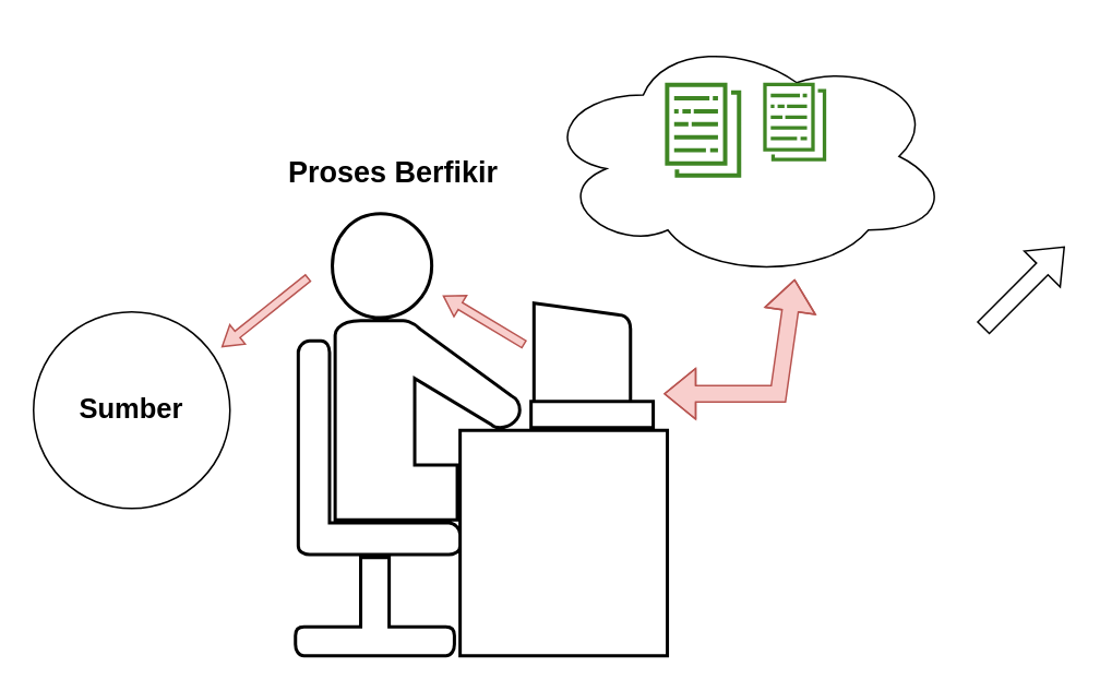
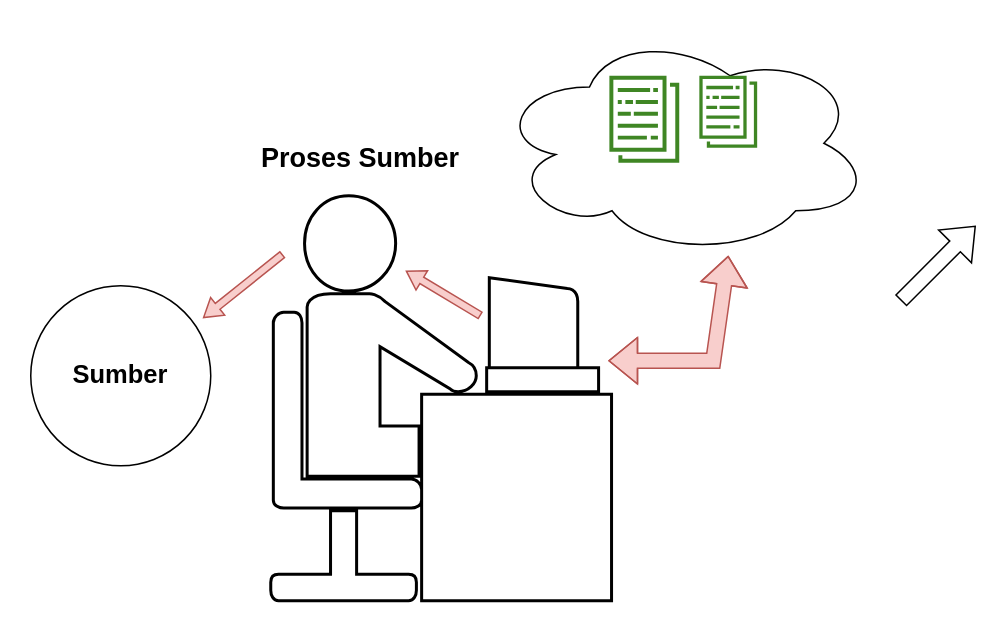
  <mxCell id="0" />
  <mxCell id="1" parent="0" />
  <mxCell id="2" value="" style="shape=mxgraph.cisco.people.androgenous_person;html=1;pointerEvents=1;dashed=0;strokeWidth=2;verticalLabelPosition=bottom;verticalAlign=top;align=center;outlineConnect=0;" vertex="1" parent="1"><mxGeometry x="180" y="130" width="227.2" height="270" as="geometry" /></mxCell>
  <mxCell id="3" value="&lt;b&gt;&lt;font style=&quot;font-size: 17px;&quot;&gt;Sumber&lt;/font&gt;&lt;/b&gt;" style="shape=ellipse;html=1;dashed=0;whiteSpace=wrap;aspect=fixed;perimeter=ellipsePerimeter;" vertex="1" parent="1"><mxGeometry x="20" y="190" width="120" height="120" as="geometry" /></mxCell>
  <mxCell id="4" value="" style="shape=flexArrow;endArrow=classic;html=1;rounded=0;" edge="1" parent="1"><mxGeometry width="50" height="50" relative="1" as="geometry"><mxPoint x="600" y="200" as="sourcePoint" /><mxPoint x="650" y="150" as="targetPoint" /></mxGeometry></mxCell>
  <mxCell id="5" value="" style="group" vertex="1" connectable="0" parent="1"><mxGeometry x="330" y="20" width="250" height="150" as="geometry" /></mxCell>
  <mxCell id="6" value="" style="ellipse;shape=cloud;whiteSpace=wrap;html=1;" vertex="1" parent="5"><mxGeometry width="250" height="150" as="geometry" /></mxCell>
  <mxCell id="7" value="" style="sketch=0;outlineConnect=0;fontColor=#232F3E;gradientColor=none;fillColor=#3F8624;strokeColor=none;dashed=0;verticalLabelPosition=bottom;verticalAlign=top;align=center;html=1;fontSize=12;fontStyle=0;aspect=fixed;pointerEvents=1;shape=mxgraph.aws4.data_set;" vertex="1" parent="5"><mxGeometry x="75.62" y="30" width="46.85" height="58" as="geometry" /></mxCell>
  <mxCell id="8" value="" style="sketch=0;outlineConnect=0;fontColor=#232F3E;gradientColor=none;fillColor=#3F8624;strokeColor=none;dashed=0;verticalLabelPosition=bottom;verticalAlign=top;align=center;html=1;fontSize=12;fontStyle=0;aspect=fixed;pointerEvents=1;shape=mxgraph.aws4.data_set;" vertex="1" parent="5"><mxGeometry x="135.62" y="30" width="38.77" height="48" as="geometry" /></mxCell>
  <mxCell id="9" value="" style="shape=flexArrow;endArrow=classic;startArrow=classic;html=1;rounded=0;fillColor=#f8cecc;strokeColor=#b85450;" edge="1" parent="1"><mxGeometry width="100" height="100" relative="1" as="geometry"><mxPoint x="405" y="240" as="sourcePoint" /><mxPoint x="485" y="170" as="targetPoint" /><Array as="points"><mxPoint x="475" y="240" /></Array></mxGeometry></mxCell>
  <mxCell id="10" value="" style="shape=flexArrow;endArrow=classic;html=1;rounded=0;width=5;endSize=3.66;endWidth=9;fillColor=#f8cecc;strokeColor=#b85450;" edge="1" parent="1"><mxGeometry width="50" height="50" relative="1" as="geometry"><mxPoint x="320" y="210" as="sourcePoint" /><mxPoint x="270" y="180" as="targetPoint" /></mxGeometry></mxCell>
- <mxCell id="11" value="Proses Berfikir" style="text;html=1;strokeColor=none;fillColor=none;align=center;verticalAlign=middle;whiteSpace=wrap;rounded=0;fontStyle=1;fontSize=18;" vertex="1" parent="1"><mxGeometry x="170" y="90" width="140" height="30" as="geometry" /></mxCell>
+ <mxCell id="11" value="Proses Sumber" style="text;html=1;strokeColor=none;fillColor=none;align=center;verticalAlign=middle;whiteSpace=wrap;rounded=0;fontStyle=1;fontSize=18;" vertex="1" parent="1"><mxGeometry x="170" y="90" width="140" height="30" as="geometry" /></mxCell>
  <mxCell id="12" value="" style="shape=flexArrow;endArrow=classic;html=1;rounded=0;width=5;endSize=3.66;endWidth=9;fillColor=#f8cecc;strokeColor=#b85450;" edge="1" parent="1"><mxGeometry width="50" height="50" relative="1" as="geometry"><mxPoint x="188" y="169" as="sourcePoint" /><mxPoint x="134.852" y="211.518" as="targetPoint" /></mxGeometry></mxCell>
